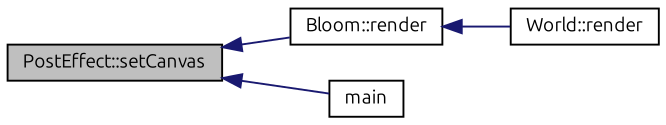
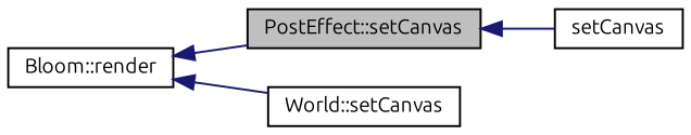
  digraph {
    fontname=Ubuntu
    rankdir=LR
    node [color=black fillcolor=white fontname=Ubuntu fontsize=10 shape=record style=filled]
    edge [color=midnightblue dir=back fontname=Ubuntu fontsize=10 labelfontname=Helvetica labelfontsize=10 style=solid]
    n1 [fillcolor=grey75 fontcolor=black height=0.2 label="PostEffect::setCanvas" width=0.4]
    n2 [height=0.2 label="Bloom::render" width=0.4]
-   n3 [height=0.2 label=main width=0.4]
-   n4 [height=0.2 label="World::render" width=0.4]
-   n1 -> n2
+   n3 [height=0.2 label=setCanvas width=0.4]
+   n4 [height=0.2 label="World::setCanvas" width=0.4]
+   n2 -> n1
    n1 -> n3
    n2 -> n4
  }
